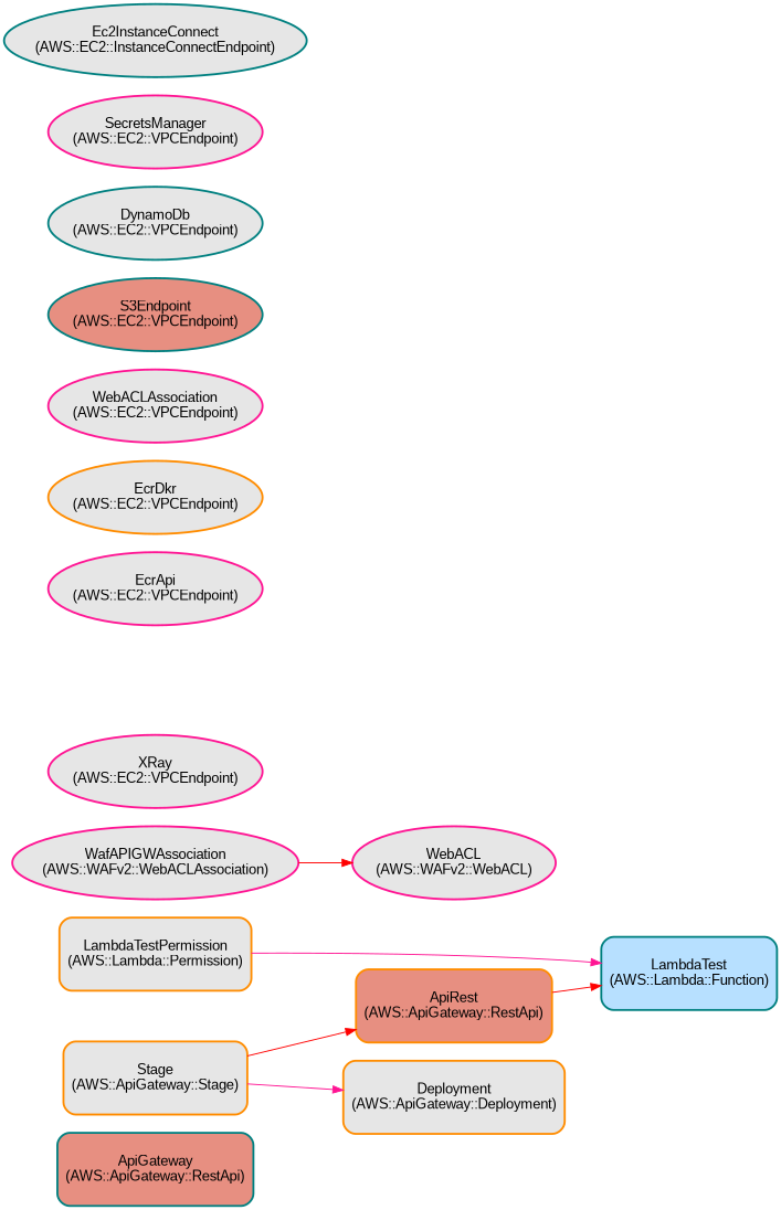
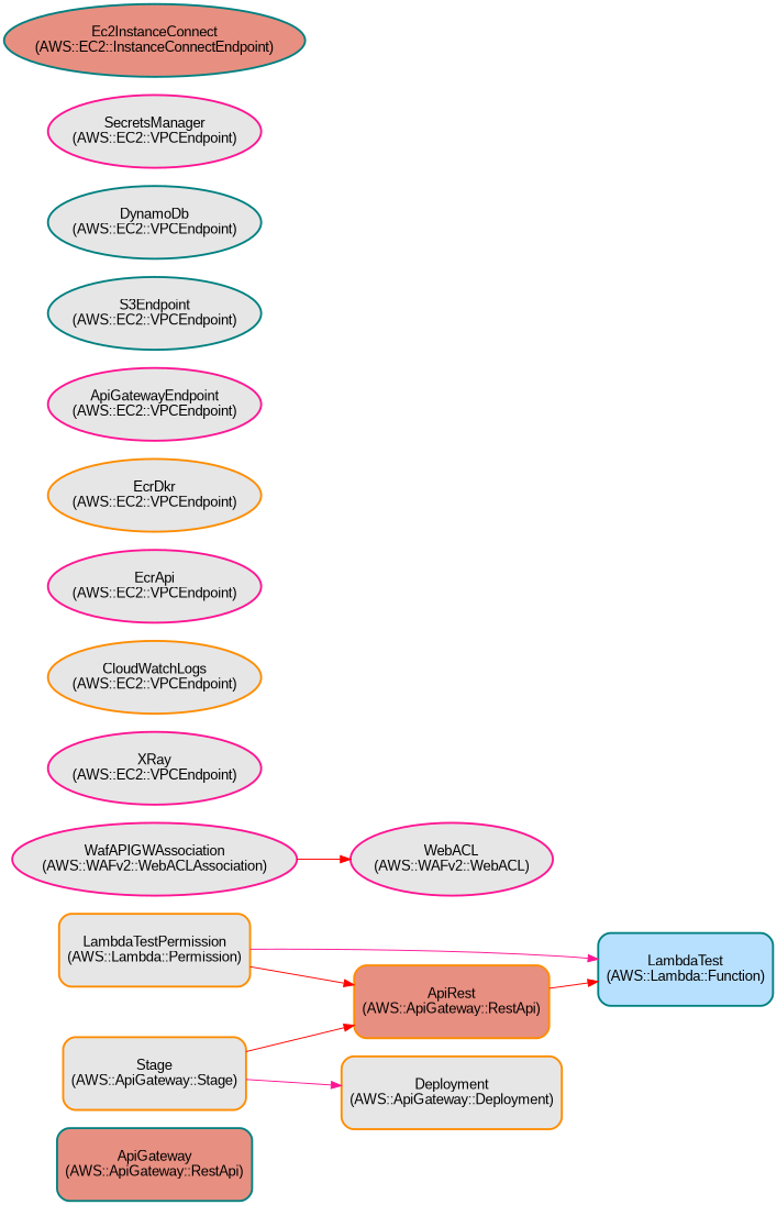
  digraph {
    rankdir=LR
    node [color=darkorange fillcolor="#E6E6E6" fontname=Arial style="filled,bold,rounded"]
    edge [color=red]
    n1 [color=teal fillcolor="#E78F81" height=1 label="ApiGateway\n(AWS::ApiGateway::RestApi)" shape=rectangle]
    n2 [color=teal fillcolor="#B7E0FF" height=1 label="LambdaTest\n(AWS::Lambda::Function)" shape=rectangle]
    n3 [height=1 label="LambdaTestPermission\n(AWS::Lambda::Permission)" shape=rectangle]
    n4 [fillcolor="#E78F81" height=1 label="ApiRest\n(AWS::ApiGateway::RestApi)" shape=rectangle]
    n5 [height=1 label="Deployment\n(AWS::ApiGateway::Deployment)" shape=rectangle]
    n6 [height=1 label="Stage\n(AWS::ApiGateway::Stage)" shape=rectangle]
    n7 [color=deeppink height=1 label="WebACL\n(AWS::WAFv2::WebACL)"]
    n8 [color=deeppink height=1 label="WafAPIGWAssociation\n(AWS::WAFv2::WebACLAssociation)"]
    n9 [color=deeppink height=1 label="XRay\n(AWS::EC2::VPCEndpoint)"]
+   n10 [height=1 label="CloudWatchLogs\n(AWS::EC2::VPCEndpoint)"]
    n11 [color=deeppink height=1 label="EcrApi\n(AWS::EC2::VPCEndpoint)"]
    n12 [height=1 label="EcrDkr\n(AWS::EC2::VPCEndpoint)"]
-   n13 [color=deeppink height=1 label="WebACLAssociation\n(AWS::EC2::VPCEndpoint)"]
-   n14 [color=teal fillcolor="#E78F81" height=1 label="S3Endpoint\n(AWS::EC2::VPCEndpoint)"]
+   n13 [color=deeppink height=1 label="ApiGatewayEndpoint\n(AWS::EC2::VPCEndpoint)"]
+   n14 [color=teal height=1 label="S3Endpoint\n(AWS::EC2::VPCEndpoint)"]
    n15 [color=teal height=1 label="DynamoDb\n(AWS::EC2::VPCEndpoint)"]
    n16 [color=deeppink height=1 label="SecretsManager\n(AWS::EC2::VPCEndpoint)"]
-   n17 [color=teal height=1 label="Ec2InstanceConnect\n(AWS::EC2::InstanceConnectEndpoint)"]
+   n17 [color=teal fillcolor="#E78F81" height=1 label="Ec2InstanceConnect\n(AWS::EC2::InstanceConnectEndpoint)"]
    n3 -> n2 [color=deeppink]
+   n3 -> n4
    n4 -> n2
    n6 -> n4
    n6 -> n5 [color=deeppink]
    n8 -> n7
  }
